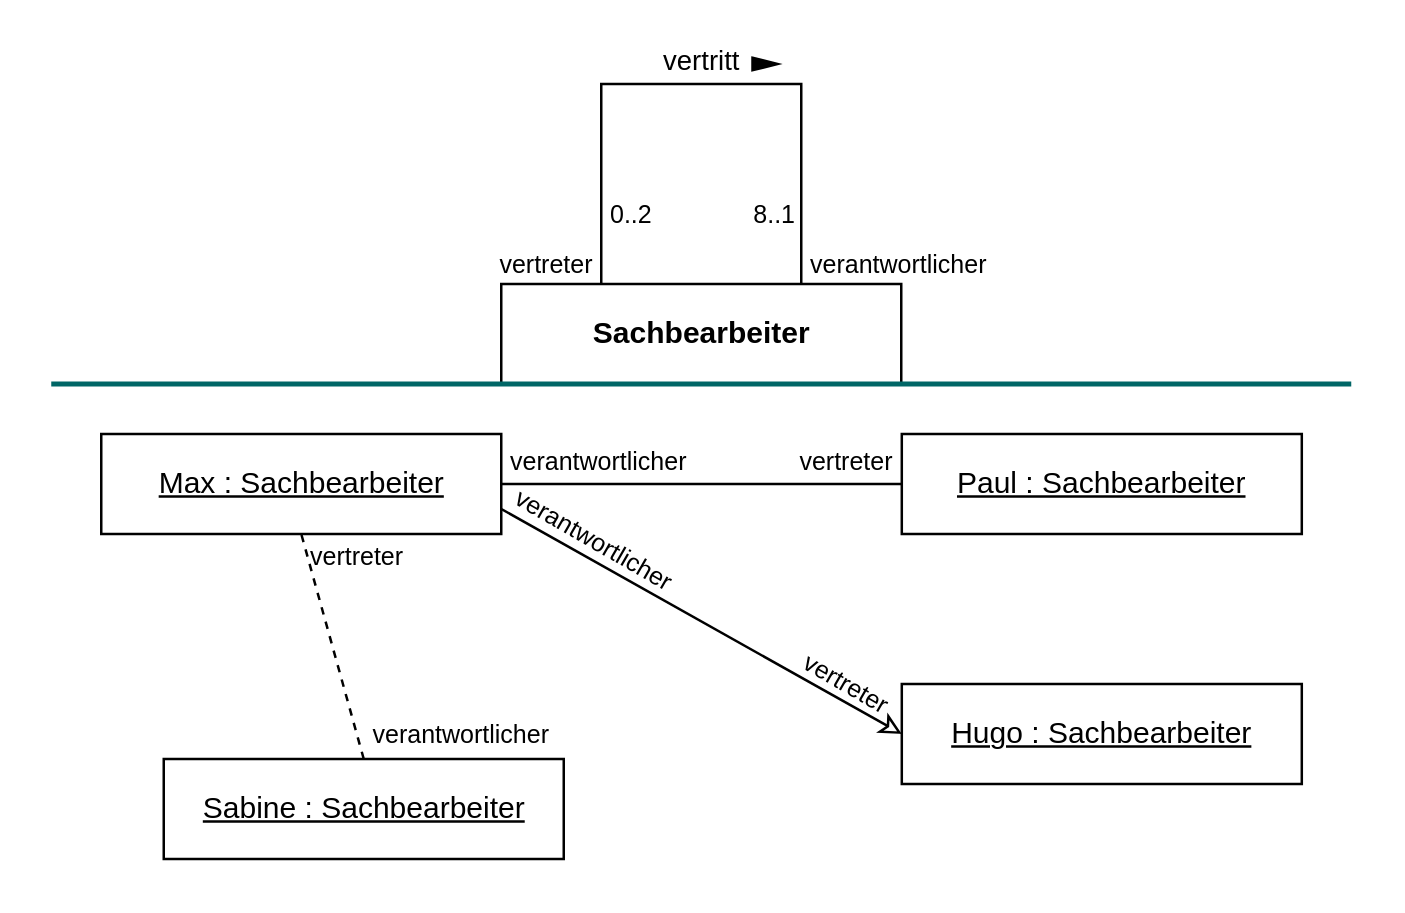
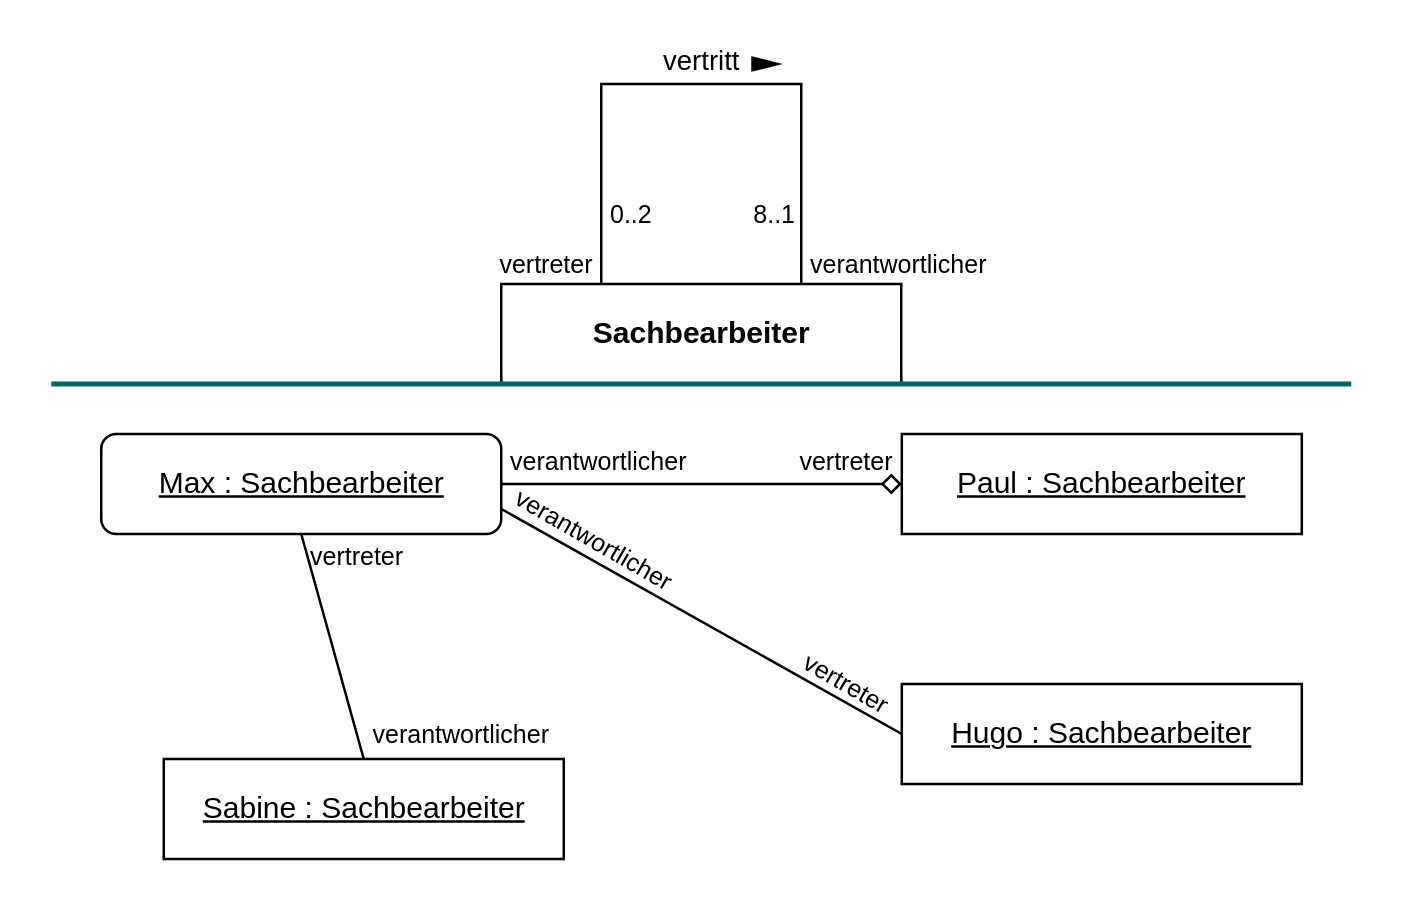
  <mxCell id="0" />
  <mxCell id="1" parent="0" />
  <mxCell id="2" value="vertritt" style="endArrow=none;html=1;endFill=0;verticalAlign=bottom;exitX=0.75;exitY=0;exitDx=0;exitDy=0;entryX=0.25;entryY=0;entryDx=0;entryDy=0;rounded=0;labelBackgroundColor=none;" edge="1" parent="1" source="5" target="5"><mxGeometry relative="1" as="geometry"><mxPoint x="280" y="173" as="sourcePoint" /><mxPoint x="240" y="53" as="targetPoint" /><Array as="points"><mxPoint x="320" y="33" /><mxPoint x="240" y="33" /></Array></mxGeometry></mxCell>
  <mxCell id="3" value="&lt;font style=&quot;font-size: 9px;&quot;&gt;&lt;sub&gt;&lt;font style=&quot;font-size: 8px;&quot;&gt;&lt;font style=&quot;font-size: 9px;&quot;&gt;&lt;font style=&quot;font-size: 10px;&quot;&gt;verantwortlicher&lt;/font&gt;&lt;/font&gt;&lt;/font&gt;&lt;/sub&gt;&lt;/font&gt;" style="resizable=0;html=1;align=left;verticalAlign=bottom;labelBackgroundColor=none;fontSize=10;spacingTop=0;spacingLeft=4;spacing=0;spacingBottom=2;" connectable="0" vertex="1" parent="2"><mxGeometry x="-1" relative="1" as="geometry" /></mxCell>
  <mxCell id="4" value="&lt;font style=&quot;font-size: 9px;&quot;&gt;&lt;sub&gt;&lt;font style=&quot;font-size: 8px;&quot;&gt;&lt;font style=&quot;font-size: 9px;&quot;&gt;&lt;font style=&quot;font-size: 10px;&quot;&gt;vertreter&lt;/font&gt;&lt;/font&gt;&lt;/font&gt;&lt;/sub&gt;&lt;/font&gt;" style="resizable=0;html=1;align=right;verticalAlign=bottom;labelBackgroundColor=none;fontSize=10;spacingLeft=0;spacing=0;spacingBottom=2;spacingRight=5;spacingTop=0;" connectable="0" vertex="1" parent="2"><mxGeometry x="1" relative="1" as="geometry" /></mxCell>
  <mxCell id="5" value="&lt;b&gt;Sachbearbeiter&lt;/b&gt;" style="html=1;fontStyle=0" vertex="1" parent="1"><mxGeometry x="200" y="113" width="160" height="40" as="geometry" /></mxCell>
  <mxCell id="6" value="" style="triangle;whiteSpace=wrap;html=1;dashed=0;direction=north;fillColor=#000000;aspect=fixed;rotation=90;" vertex="1" parent="1"><mxGeometry x="303" y="20" width="5" height="10" as="geometry" /></mxCell>
  <mxCell id="7" value="8..1" style="resizable=0;html=1;align=right;verticalAlign=bottom;labelBackgroundColor=none;fontSize=10;spacingTop=0;spacingLeft=0;spacing=0;spacingBottom=2;spacingRight=4;" connectable="0" vertex="1" parent="1"><mxGeometry x="320" y="93" as="geometry" /></mxCell>
  <mxCell id="8" value="&lt;sub&gt;&lt;font style=&quot;font-size: 9px;&quot;&gt;&lt;font style=&quot;font-size: 10px;&quot;&gt;0..2&lt;/font&gt;&lt;/font&gt;&lt;/sub&gt;" style="resizable=0;html=1;align=left;verticalAlign=bottom;labelBackgroundColor=none;fontSize=10;spacingLeft=4;spacing=0;spacingBottom=2;spacingRight=0;spacingTop=0;" connectable="0" vertex="1" parent="1"><mxGeometry x="240" y="93" as="geometry" /></mxCell>
- <mxCell id="9" value="" style="endArrow=none;html=1;endFill=0;verticalAlign=bottom;exitX=1;exitY=0.5;exitDx=0;exitDy=0;entryX=0;entryY=0.5;entryDx=0;entryDy=0;" edge="1" parent="1" source="12" target="17"><mxGeometry relative="1" as="geometry"><mxPoint x="120" y="253" as="sourcePoint" /><mxPoint x="360" y="203" as="targetPoint" /></mxGeometry></mxCell>
+ <mxCell id="9" value="" style="endArrow=diamond;html=1;endFill=0;verticalAlign=bottom;exitX=1;exitY=0.5;exitDx=0;exitDy=0;entryX=0;entryY=0.5;entryDx=0;entryDy=0;" edge="1" parent="1" source="12" target="17"><mxGeometry relative="1" as="geometry"><mxPoint x="120" y="253" as="sourcePoint" /><mxPoint x="360" y="203" as="targetPoint" /></mxGeometry></mxCell>
  <mxCell id="10" value="&lt;font style=&quot;font-size: 9px;&quot;&gt;&lt;sub&gt;&lt;font style=&quot;font-size: 8px;&quot;&gt;&lt;font style=&quot;font-size: 9px;&quot;&gt;&lt;font style=&quot;font-size: 10px;&quot;&gt;verantwortlicher&lt;/font&gt;&lt;/font&gt;&lt;/font&gt;&lt;/sub&gt;&lt;/font&gt;" style="resizable=0;html=1;align=left;verticalAlign=bottom;labelBackgroundColor=none;fontSize=10;spacingTop=0;spacingLeft=4;spacing=0;spacingBottom=3;" connectable="0" vertex="1" parent="9"><mxGeometry x="-1" relative="1" as="geometry" /></mxCell>
  <mxCell id="11" value="&lt;font style=&quot;font-size: 9px;&quot;&gt;&lt;sub&gt;&lt;font style=&quot;font-size: 8px;&quot;&gt;&lt;font style=&quot;font-size: 9px;&quot;&gt;&lt;font style=&quot;font-size: 10px;&quot;&gt;vertreter&lt;/font&gt;&lt;/font&gt;&lt;/font&gt;&lt;/sub&gt;&lt;/font&gt;" style="resizable=0;html=1;align=right;verticalAlign=bottom;labelBackgroundColor=none;fontSize=10;spacingLeft=0;spacing=0;spacingBottom=3;spacingRight=4;spacingTop=0;" connectable="0" vertex="1" parent="9"><mxGeometry x="1" relative="1" as="geometry"><mxPoint x="-1" as="offset" /></mxGeometry></mxCell>
- <mxCell id="12" value="&lt;u&gt;Max : Sachbearbeiter&lt;/u&gt;" style="html=1;fontStyle=0" vertex="1" parent="1"><mxGeometry x="40" y="173" width="160" height="40" as="geometry" /></mxCell>
- <mxCell id="13" value="" style="endArrow=classic;html=1;endFill=0;verticalAlign=top;exitX=1;exitY=0.75;exitDx=0;exitDy=0;spacing=-3;entryX=0;entryY=0.5;entryDx=0;entryDy=0;" edge="1" parent="1" source="12" target="18"><mxGeometry relative="1" as="geometry"><mxPoint x="200" y="283" as="sourcePoint" /><mxPoint x="380" y="303" as="targetPoint" /><mxPoint as="offset" /></mxGeometry></mxCell>
+ <mxCell id="12" value="&lt;u&gt;Max : Sachbearbeiter&lt;/u&gt;" style="html=1;fontStyle=0;rounded=1;" vertex="1" parent="1"><mxGeometry x="40" y="173" width="160" height="40" as="geometry" /></mxCell>
+ <mxCell id="13" value="" style="endArrow=none;html=1;endFill=0;verticalAlign=top;exitX=1;exitY=0.75;exitDx=0;exitDy=0;spacing=-3;entryX=0;entryY=0.5;entryDx=0;entryDy=0;" edge="1" parent="1" source="12" target="18"><mxGeometry relative="1" as="geometry"><mxPoint x="200" y="283" as="sourcePoint" /><mxPoint x="380" y="303" as="targetPoint" /><mxPoint as="offset" /></mxGeometry></mxCell>
  <mxCell id="14" value="&lt;font style=&quot;font-size: 9px;&quot;&gt;&lt;sub&gt;&lt;font style=&quot;font-size: 8px;&quot;&gt;&lt;font style=&quot;font-size: 9px;&quot;&gt;&lt;font style=&quot;font-size: 10px;&quot;&gt;&lt;font style=&quot;font-size: 11px;&quot;&gt;&lt;font style=&quot;font-size: 10px;&quot;&gt;verantwortlicher&lt;/font&gt;&lt;/font&gt;&lt;/font&gt;&lt;/font&gt;&lt;/font&gt;&lt;/sub&gt;&lt;/font&gt;" style="resizable=0;html=1;align=left;verticalAlign=bottom;labelBackgroundColor=none;fontSize=10;spacingTop=0;spacingLeft=4;spacing=0;spacingBottom=2;rotation=30;" connectable="0" vertex="1" parent="13"><mxGeometry x="-1" relative="1" as="geometry" /></mxCell>
  <mxCell id="15" value="&lt;font style=&quot;font-size: 9px;&quot;&gt;&lt;sub&gt;&lt;font style=&quot;font-size: 8px;&quot;&gt;&lt;font style=&quot;font-size: 9px;&quot;&gt;&lt;font style=&quot;font-size: 10px;&quot;&gt;vertreter&lt;/font&gt;&lt;/font&gt;&lt;/font&gt;&lt;/sub&gt;&lt;/font&gt;" style="resizable=0;html=1;align=right;verticalAlign=bottom;labelBackgroundColor=none;fontSize=10;spacingLeft=0;spacing=0;spacingBottom=1;spacingRight=12;spacingTop=0;rotation=30;" connectable="0" vertex="1" parent="13"><mxGeometry x="1" relative="1" as="geometry" /></mxCell>
  <mxCell id="16" value="&lt;u&gt;Sabine : Sachbearbeiter&lt;/u&gt;" style="html=1;fontStyle=0" vertex="1" parent="1"><mxGeometry x="65" y="303" width="160" height="40" as="geometry" /></mxCell>
  <mxCell id="17" value="&lt;u&gt;Paul : Sachbearbeiter&lt;/u&gt;" style="html=1;fontStyle=0" vertex="1" parent="1"><mxGeometry x="360.22" y="173" width="160" height="40" as="geometry" /></mxCell>
  <mxCell id="18" value="&lt;u&gt;Hugo : Sachbearbeiter&lt;/u&gt;" style="html=1;fontStyle=0" vertex="1" parent="1"><mxGeometry x="360.22" y="273" width="160" height="40" as="geometry" /></mxCell>
- <mxCell id="19" value="" style="endArrow=none;html=1;endFill=0;verticalAlign=bottom;exitX=0.5;exitY=0;exitDx=0;exitDy=0;entryX=0.5;entryY=1;entryDx=0;entryDy=0;dashed=1;" edge="1" parent="1" source="16" target="12"><mxGeometry relative="1" as="geometry"><mxPoint x="210" y="193" as="sourcePoint" /><mxPoint x="410" y="193" as="targetPoint" /></mxGeometry></mxCell>
+ <mxCell id="19" value="" style="endArrow=none;html=1;endFill=0;verticalAlign=bottom;exitX=0.5;exitY=0;exitDx=0;exitDy=0;entryX=0.5;entryY=1;entryDx=0;entryDy=0;" edge="1" parent="1" source="16" target="12"><mxGeometry relative="1" as="geometry"><mxPoint x="210" y="193" as="sourcePoint" /><mxPoint x="410" y="193" as="targetPoint" /></mxGeometry></mxCell>
  <mxCell id="20" value="&lt;font style=&quot;font-size: 9px;&quot;&gt;&lt;sub&gt;&lt;font style=&quot;font-size: 8px;&quot;&gt;&lt;font style=&quot;font-size: 9px;&quot;&gt;&lt;font style=&quot;font-size: 10px;&quot;&gt;verantwortlicher&lt;/font&gt;&lt;/font&gt;&lt;/font&gt;&lt;/sub&gt;&lt;/font&gt;" style="resizable=0;html=1;align=left;verticalAlign=bottom;labelBackgroundColor=none;fontSize=10;spacingTop=0;spacingLeft=4;spacing=0;spacingBottom=4;" connectable="0" vertex="1" parent="19"><mxGeometry x="-1" relative="1" as="geometry" /></mxCell>
  <mxCell id="21" value="&lt;font style=&quot;font-size: 9px;&quot;&gt;&lt;sub&gt;&lt;font style=&quot;font-size: 8px;&quot;&gt;&lt;font style=&quot;font-size: 9px;&quot;&gt;&lt;font style=&quot;font-size: 10px;&quot;&gt;vertreter&lt;/font&gt;&lt;/font&gt;&lt;/font&gt;&lt;/sub&gt;&lt;/font&gt;" style="resizable=0;html=1;align=left;verticalAlign=top;labelBackgroundColor=none;fontSize=10;spacingLeft=4;spacing=0;spacingBottom=0;spacingRight=0;spacingTop=-4;" connectable="0" vertex="1" parent="19"><mxGeometry x="1" relative="1" as="geometry" /></mxCell>
  <mxCell id="22" value="" style="endArrow=none;html=1;rounded=0;strokeColor=#006666;strokeWidth=2;" edge="1" parent="1"><mxGeometry width="50" height="50" relative="1" as="geometry"><mxPoint x="20" y="153" as="sourcePoint" /><mxPoint x="540" y="153" as="targetPoint" /></mxGeometry></mxCell>
